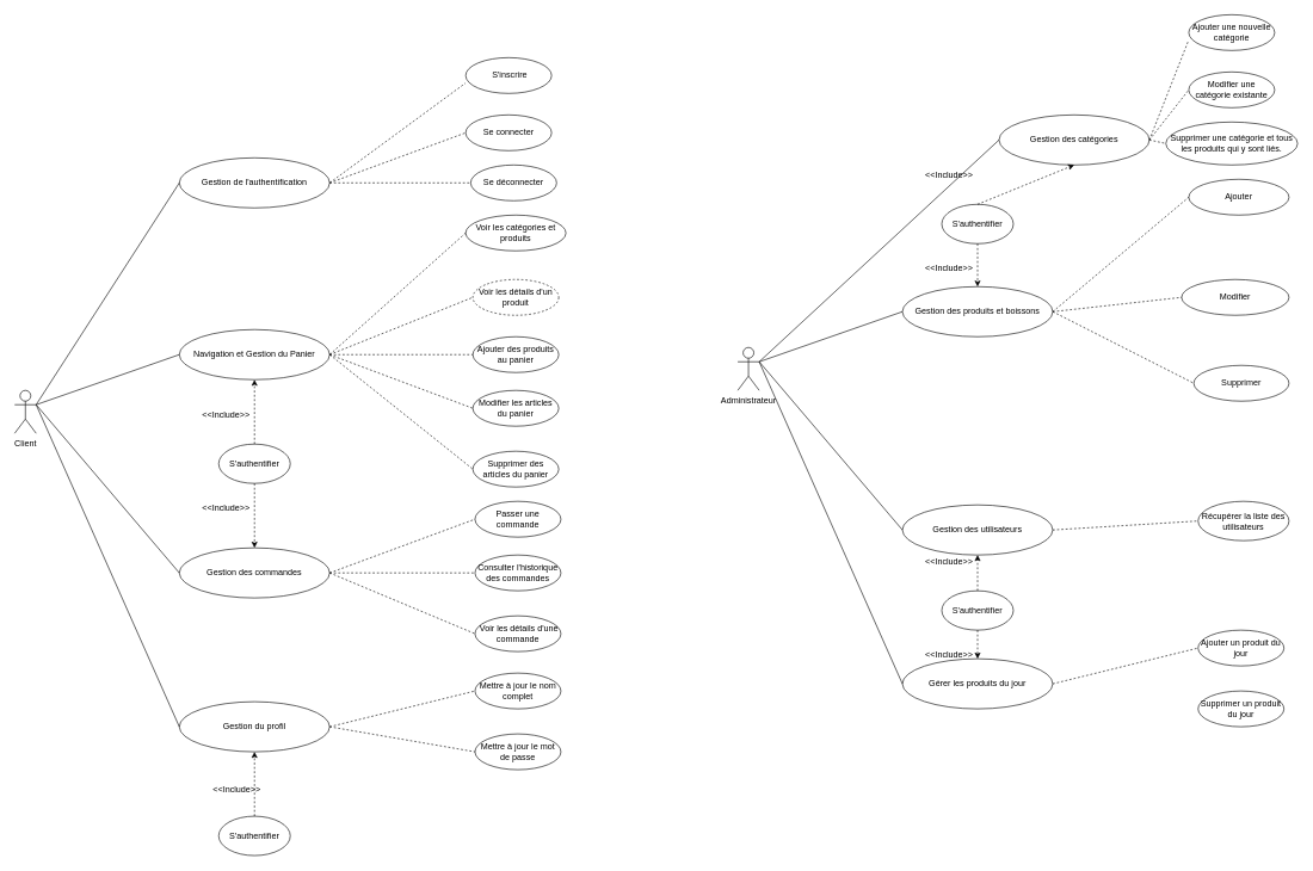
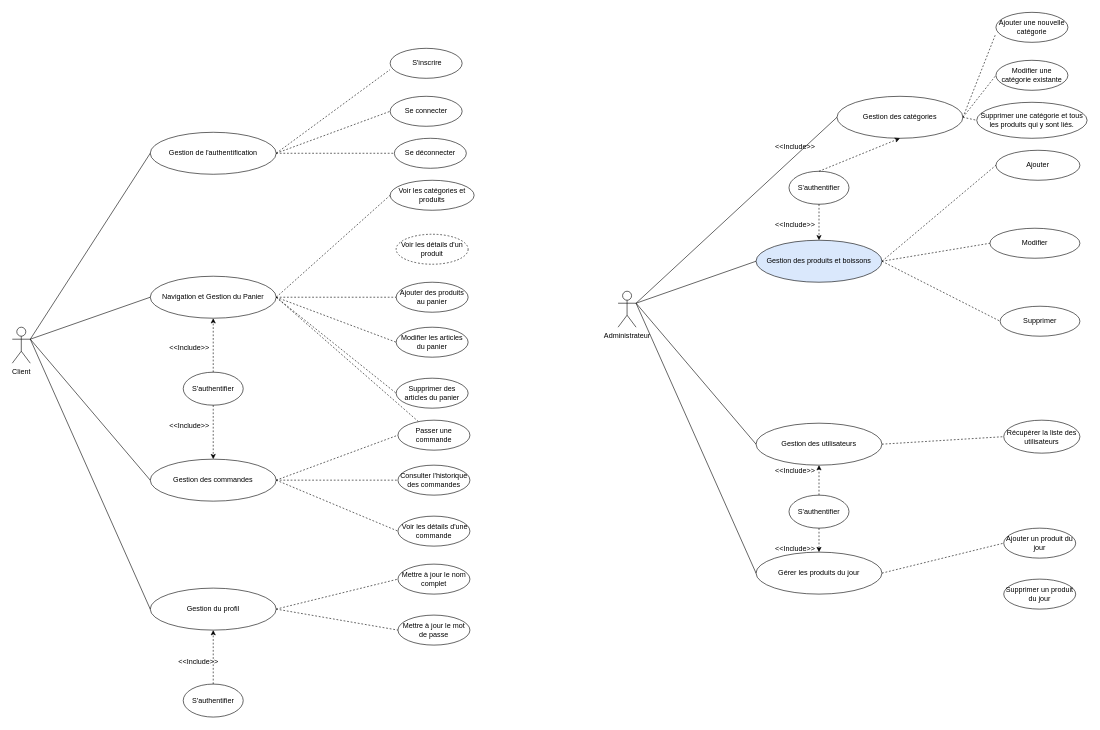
  <mxCell id="0" />
  <mxCell id="1" parent="0" />
  <mxCell id="2" value="Client&lt;div&gt;&lt;br&gt;&lt;/div&gt;" style="shape=umlActor;verticalLabelPosition=bottom;verticalAlign=top;html=1;outlineConnect=0;" vertex="1" parent="1"><mxGeometry x="20" y="545" width="30" height="60" as="geometry" /></mxCell>
  <mxCell id="3" value="Gestion de l'authentification" style="ellipse;whiteSpace=wrap;html=1;" vertex="1" parent="1"><mxGeometry x="250" y="220" width="210" height="70" as="geometry" /></mxCell>
  <mxCell id="4" value="&amp;nbsp;S'inscrire" style="ellipse;whiteSpace=wrap;html=1;" vertex="1" parent="1"><mxGeometry x="650" y="80" width="120" height="50" as="geometry" /></mxCell>
  <mxCell id="5" value="Se déconnecter" style="ellipse;whiteSpace=wrap;html=1;" vertex="1" parent="1"><mxGeometry x="657" y="230" width="120" height="50" as="geometry" /></mxCell>
  <mxCell id="6" value="Se connecter" style="ellipse;whiteSpace=wrap;html=1;" vertex="1" parent="1"><mxGeometry x="650" y="160" width="120" height="50" as="geometry" /></mxCell>
  <mxCell id="7" value="S'authentifier" style="ellipse;whiteSpace=wrap;html=1;" vertex="1" parent="1"><mxGeometry x="305" y="620" width="100" height="55" as="geometry" /></mxCell>
  <mxCell id="8" value="Navigation et Gestion du Panier" style="ellipse;whiteSpace=wrap;html=1;" vertex="1" parent="1"><mxGeometry x="250" y="460" width="210" height="70" as="geometry" /></mxCell>
  <mxCell id="9" value="Gestion des commandes" style="ellipse;whiteSpace=wrap;html=1;" vertex="1" parent="1"><mxGeometry x="250" y="765" width="210" height="70" as="geometry" /></mxCell>
  <mxCell id="10" value="Gestion du profil" style="ellipse;whiteSpace=wrap;html=1;" vertex="1" parent="1"><mxGeometry x="250" y="980" width="210" height="70" as="geometry" /></mxCell>
  <mxCell id="11" value="Voir les catégories et produits" style="ellipse;whiteSpace=wrap;html=1;" vertex="1" parent="1"><mxGeometry x="650" y="300" width="140" height="50" as="geometry" /></mxCell>
  <mxCell id="12" value="Ajouter des produits au panier" style="ellipse;whiteSpace=wrap;html=1;" vertex="1" parent="1"><mxGeometry x="660" y="470" width="120" height="50" as="geometry" /></mxCell>
  <mxCell id="13" value="Voir les détails d'un produit" style="ellipse;whiteSpace=wrap;html=1;dashed=1;" vertex="1" parent="1"><mxGeometry x="660" y="390" width="120" height="50" as="geometry" /></mxCell>
  <mxCell id="14" value="Modifier les articles du panier" style="ellipse;whiteSpace=wrap;html=1;" vertex="1" parent="1"><mxGeometry x="660" y="545" width="120" height="50" as="geometry" /></mxCell>
  <mxCell id="15" value="Supprimer des articles du panier" style="ellipse;whiteSpace=wrap;html=1;" vertex="1" parent="1"><mxGeometry x="660" y="630" width="120" height="50" as="geometry" /></mxCell>
  <mxCell id="16" value="" style="endArrow=none;html=1;rounded=0;entryX=-0.002;entryY=0.711;entryDx=0;entryDy=0;entryPerimeter=0;exitX=1;exitY=0.5;exitDx=0;exitDy=0;dashed=1;" edge="1" parent="1" source="3" target="4"><mxGeometry width="50" height="50" relative="1" as="geometry"><mxPoint x="600" y="280" as="sourcePoint" /><mxPoint x="650" y="230" as="targetPoint" /></mxGeometry></mxCell>
  <mxCell id="17" value="" style="endArrow=none;html=1;rounded=0;entryX=0;entryY=0.5;entryDx=0;entryDy=0;exitX=1;exitY=0.5;exitDx=0;exitDy=0;dashed=1;" edge="1" parent="1" source="3" target="6"><mxGeometry width="50" height="50" relative="1" as="geometry"><mxPoint x="600" y="280" as="sourcePoint" /><mxPoint x="650" y="230" as="targetPoint" /></mxGeometry></mxCell>
  <mxCell id="18" value="" style="endArrow=none;html=1;rounded=0;entryX=0;entryY=0.5;entryDx=0;entryDy=0;exitX=1;exitY=0.5;exitDx=0;exitDy=0;dashed=1;" edge="1" parent="1" source="3" target="5"><mxGeometry width="50" height="50" relative="1" as="geometry"><mxPoint x="600" y="280" as="sourcePoint" /><mxPoint x="650" y="230" as="targetPoint" /></mxGeometry></mxCell>
  <mxCell id="19" value="" style="endArrow=none;html=1;rounded=0;entryX=0;entryY=0.5;entryDx=0;entryDy=0;exitX=1;exitY=0.5;exitDx=0;exitDy=0;dashed=1;" edge="1" parent="1" source="8" target="11"><mxGeometry width="50" height="50" relative="1" as="geometry"><mxPoint x="460" y="760" as="sourcePoint" /><mxPoint x="510" y="710" as="targetPoint" /></mxGeometry></mxCell>
- <mxCell id="20" value="" style="endArrow=none;html=1;rounded=0;entryX=0;entryY=0.5;entryDx=0;entryDy=0;exitX=1;exitY=0.5;exitDx=0;exitDy=0;dashed=1;" edge="1" parent="1" source="8" target="13"><mxGeometry width="50" height="50" relative="1" as="geometry"><mxPoint x="460" y="760" as="sourcePoint" /><mxPoint x="510" y="710" as="targetPoint" /></mxGeometry></mxCell>
+ <mxCell id="20" value="" style="endArrow=none;html=1;rounded=0;exitX=1;exitY=0.5;exitDx=0;exitDy=0;dashed=1;" edge="1" parent="1" source="8" target="24"><mxGeometry width="50" height="50" relative="1" as="geometry"><mxPoint x="460" y="760" as="sourcePoint" /><mxPoint x="510" y="710" as="targetPoint" /></mxGeometry></mxCell>
  <mxCell id="21" value="" style="endArrow=none;html=1;rounded=0;entryX=0;entryY=0.5;entryDx=0;entryDy=0;exitX=1;exitY=0.5;exitDx=0;exitDy=0;dashed=1;" edge="1" parent="1" source="8" target="12"><mxGeometry width="50" height="50" relative="1" as="geometry"><mxPoint x="460" y="760" as="sourcePoint" /><mxPoint x="510" y="710" as="targetPoint" /></mxGeometry></mxCell>
  <mxCell id="22" value="" style="endArrow=none;html=1;rounded=0;entryX=0;entryY=0.5;entryDx=0;entryDy=0;exitX=1;exitY=0.5;exitDx=0;exitDy=0;dashed=1;" edge="1" parent="1" source="8" target="14"><mxGeometry width="50" height="50" relative="1" as="geometry"><mxPoint x="460" y="760" as="sourcePoint" /><mxPoint x="510" y="710" as="targetPoint" /></mxGeometry></mxCell>
  <mxCell id="23" value="" style="endArrow=none;html=1;rounded=0;entryX=0;entryY=0.5;entryDx=0;entryDy=0;exitX=1;exitY=0.5;exitDx=0;exitDy=0;dashed=1;" edge="1" parent="1" source="8" target="15"><mxGeometry width="50" height="50" relative="1" as="geometry"><mxPoint x="460" y="760" as="sourcePoint" /><mxPoint x="510" y="710" as="targetPoint" /></mxGeometry></mxCell>
  <mxCell id="24" value="Passer une commande" style="ellipse;whiteSpace=wrap;html=1;" vertex="1" parent="1"><mxGeometry x="663" y="700" width="120" height="50" as="geometry" /></mxCell>
  <mxCell id="25" value="Consulter l'historique des commandes" style="ellipse;whiteSpace=wrap;html=1;" vertex="1" parent="1"><mxGeometry x="663" y="775" width="120" height="50" as="geometry" /></mxCell>
  <mxCell id="26" value="&amp;nbsp;Voir les détails d'une commande" style="ellipse;whiteSpace=wrap;html=1;" vertex="1" parent="1"><mxGeometry x="663" y="860" width="120" height="50" as="geometry" /></mxCell>
  <mxCell id="27" value="Mettre à jour le nom complet" style="ellipse;whiteSpace=wrap;html=1;" vertex="1" parent="1"><mxGeometry x="663" y="940" width="120" height="50" as="geometry" /></mxCell>
  <mxCell id="28" value="Mettre à jour le mot de passe" style="ellipse;whiteSpace=wrap;html=1;" vertex="1" parent="1"><mxGeometry x="663" y="1025" width="120" height="50" as="geometry" /></mxCell>
  <mxCell id="29" value="" style="endArrow=none;html=1;rounded=0;entryX=0;entryY=0.5;entryDx=0;entryDy=0;exitX=1;exitY=0.5;exitDx=0;exitDy=0;dashed=1;" edge="1" parent="1" source="9" target="24"><mxGeometry width="50" height="50" relative="1" as="geometry"><mxPoint x="490" y="940" as="sourcePoint" /><mxPoint x="540" y="890" as="targetPoint" /></mxGeometry></mxCell>
  <mxCell id="30" value="" style="endArrow=none;html=1;rounded=0;entryX=0;entryY=0.5;entryDx=0;entryDy=0;exitX=1;exitY=0.5;exitDx=0;exitDy=0;dashed=1;" edge="1" parent="1" source="9" target="25"><mxGeometry width="50" height="50" relative="1" as="geometry"><mxPoint x="490" y="940" as="sourcePoint" /><mxPoint x="540" y="890" as="targetPoint" /></mxGeometry></mxCell>
  <mxCell id="31" value="" style="endArrow=none;html=1;rounded=0;entryX=0;entryY=0.5;entryDx=0;entryDy=0;exitX=1;exitY=0.5;exitDx=0;exitDy=0;dashed=1;" edge="1" parent="1" source="9" target="26"><mxGeometry width="50" height="50" relative="1" as="geometry"><mxPoint x="490" y="940" as="sourcePoint" /><mxPoint x="540" y="890" as="targetPoint" /></mxGeometry></mxCell>
  <mxCell id="32" value="" style="endArrow=none;html=1;rounded=0;entryX=0;entryY=0.5;entryDx=0;entryDy=0;exitX=1;exitY=0.5;exitDx=0;exitDy=0;dashed=1;" edge="1" parent="1" source="10" target="27"><mxGeometry width="50" height="50" relative="1" as="geometry"><mxPoint x="490" y="1040" as="sourcePoint" /><mxPoint x="540" y="990" as="targetPoint" /></mxGeometry></mxCell>
  <mxCell id="33" value="" style="endArrow=none;html=1;rounded=0;entryX=0;entryY=0.5;entryDx=0;entryDy=0;exitX=1;exitY=0.5;exitDx=0;exitDy=0;dashed=1;" edge="1" parent="1" source="10" target="28"><mxGeometry width="50" height="50" relative="1" as="geometry"><mxPoint x="490" y="1040" as="sourcePoint" /><mxPoint x="540" y="990" as="targetPoint" /></mxGeometry></mxCell>
  <mxCell id="34" value="" style="endArrow=none;html=1;rounded=0;entryX=0;entryY=0.5;entryDx=0;entryDy=0;exitX=1;exitY=0.333;exitDx=0;exitDy=0;exitPerimeter=0;" edge="1" parent="1" source="2" target="3"><mxGeometry width="50" height="50" relative="1" as="geometry"><mxPoint x="200" y="590" as="sourcePoint" /><mxPoint x="250" y="540" as="targetPoint" /></mxGeometry></mxCell>
  <mxCell id="35" value="" style="endArrow=none;html=1;rounded=0;entryX=0;entryY=0.5;entryDx=0;entryDy=0;exitX=1;exitY=0.333;exitDx=0;exitDy=0;exitPerimeter=0;" edge="1" parent="1" source="2" target="8"><mxGeometry width="50" height="50" relative="1" as="geometry"><mxPoint x="200" y="590" as="sourcePoint" /><mxPoint x="250" y="540" as="targetPoint" /></mxGeometry></mxCell>
  <mxCell id="36" value="" style="endArrow=none;html=1;rounded=0;entryX=0;entryY=0.5;entryDx=0;entryDy=0;exitX=1;exitY=0.333;exitDx=0;exitDy=0;exitPerimeter=0;" edge="1" parent="1" source="2" target="9"><mxGeometry width="50" height="50" relative="1" as="geometry"><mxPoint x="200" y="590" as="sourcePoint" /><mxPoint x="250" y="540" as="targetPoint" /></mxGeometry></mxCell>
  <mxCell id="37" value="" style="endArrow=none;html=1;rounded=0;exitX=1;exitY=0.333;exitDx=0;exitDy=0;exitPerimeter=0;entryX=0;entryY=0.5;entryDx=0;entryDy=0;" edge="1" parent="1" source="2" target="10"><mxGeometry width="50" height="50" relative="1" as="geometry"><mxPoint x="110" y="570" as="sourcePoint" /><mxPoint x="250" y="540" as="targetPoint" /></mxGeometry></mxCell>
  <mxCell id="38" value="&lt;div&gt;Administrateur&lt;/div&gt;" style="shape=umlActor;verticalLabelPosition=bottom;verticalAlign=top;html=1;outlineConnect=0;" vertex="1" parent="1"><mxGeometry x="1030" y="485" width="30" height="60" as="geometry" /></mxCell>
  <mxCell id="39" value="Gestion des catégories" style="ellipse;whiteSpace=wrap;html=1;" vertex="1" parent="1"><mxGeometry x="1395" y="160" width="210" height="70" as="geometry" /></mxCell>
  <mxCell id="40" value="Ajouter une nouvelle catégorie" style="ellipse;whiteSpace=wrap;html=1;" vertex="1" parent="1"><mxGeometry x="1660" y="20" width="120" height="50" as="geometry" /></mxCell>
  <mxCell id="41" value="Supprimer une catégorie et tous les produits qui y sont liés." style="ellipse;whiteSpace=wrap;html=1;" vertex="1" parent="1"><mxGeometry x="1628" y="170" width="184" height="60" as="geometry" /></mxCell>
  <mxCell id="42" value="Modifier une catégorie existante" style="ellipse;whiteSpace=wrap;html=1;" vertex="1" parent="1"><mxGeometry x="1660" y="100" width="120" height="50" as="geometry" /></mxCell>
- <mxCell id="43" value="Gestion des produits et boissons" style="ellipse;whiteSpace=wrap;html=1;" vertex="1" parent="1"><mxGeometry x="1260" y="400" width="210" height="70" as="geometry" /></mxCell>
+ <mxCell id="43" value="Gestion des produits et boissons" style="ellipse;whiteSpace=wrap;html=1;fillColor=#dae8fc;" vertex="1" parent="1"><mxGeometry x="1260" y="400" width="210" height="70" as="geometry" /></mxCell>
  <mxCell id="44" value="Gestion des utilisateurs" style="ellipse;whiteSpace=wrap;html=1;" vertex="1" parent="1"><mxGeometry x="1260" y="705" width="210" height="70" as="geometry" /></mxCell>
  <mxCell id="45" value="Gérer les produits du jour" style="ellipse;whiteSpace=wrap;html=1;" vertex="1" parent="1"><mxGeometry x="1260" y="920" width="210" height="70" as="geometry" /></mxCell>
  <mxCell id="46" value="Ajouter" style="ellipse;whiteSpace=wrap;html=1;" vertex="1" parent="1"><mxGeometry x="1660" y="250" width="140" height="50" as="geometry" /></mxCell>
  <mxCell id="47" value="Supprimer" style="ellipse;whiteSpace=wrap;html=1;" vertex="1" parent="1"><mxGeometry x="1667" y="510" width="133" height="50" as="geometry" /></mxCell>
- <mxCell id="48" value="Modifier" style="ellipse;whiteSpace=wrap;html=1;" vertex="1" parent="1"><mxGeometry x="1650" y="390" width="150" height="50" as="geometry" /></mxCell>
+ <mxCell id="48" value="Modifier" style="ellipse;whiteSpace=wrap;html=1;" vertex="1" parent="1"><mxGeometry x="1650" y="380" width="150" height="50" as="geometry" /></mxCell>
  <mxCell id="49" value="" style="endArrow=none;html=1;rounded=0;entryX=-0.002;entryY=0.711;entryDx=0;entryDy=0;entryPerimeter=0;exitX=1;exitY=0.5;exitDx=0;exitDy=0;dashed=1;" edge="1" parent="1" source="39" target="40"><mxGeometry width="50" height="50" relative="1" as="geometry"><mxPoint x="1610" y="220" as="sourcePoint" /><mxPoint x="1660" y="170" as="targetPoint" /></mxGeometry></mxCell>
  <mxCell id="50" value="" style="endArrow=none;html=1;rounded=0;entryX=0;entryY=0.5;entryDx=0;entryDy=0;exitX=1;exitY=0.5;exitDx=0;exitDy=0;dashed=1;" edge="1" parent="1" source="39" target="42"><mxGeometry width="50" height="50" relative="1" as="geometry"><mxPoint x="1610" y="220" as="sourcePoint" /><mxPoint x="1660" y="170" as="targetPoint" /></mxGeometry></mxCell>
  <mxCell id="51" value="" style="endArrow=none;html=1;rounded=0;entryX=0;entryY=0.5;entryDx=0;entryDy=0;exitX=1;exitY=0.5;exitDx=0;exitDy=0;dashed=1;" edge="1" parent="1" source="39" target="41"><mxGeometry width="50" height="50" relative="1" as="geometry"><mxPoint x="1610" y="220" as="sourcePoint" /><mxPoint x="1660" y="170" as="targetPoint" /></mxGeometry></mxCell>
  <mxCell id="52" value="" style="endArrow=none;html=1;rounded=0;entryX=0;entryY=0.5;entryDx=0;entryDy=0;exitX=1;exitY=0.5;exitDx=0;exitDy=0;dashed=1;" edge="1" parent="1" source="43" target="46"><mxGeometry width="50" height="50" relative="1" as="geometry"><mxPoint x="1470" y="700" as="sourcePoint" /><mxPoint x="1520" y="650" as="targetPoint" /></mxGeometry></mxCell>
  <mxCell id="53" value="" style="endArrow=none;html=1;rounded=0;entryX=0;entryY=0.5;entryDx=0;entryDy=0;exitX=1;exitY=0.5;exitDx=0;exitDy=0;dashed=1;" edge="1" parent="1" source="43" target="48"><mxGeometry width="50" height="50" relative="1" as="geometry"><mxPoint x="1470" y="700" as="sourcePoint" /><mxPoint x="1520" y="650" as="targetPoint" /></mxGeometry></mxCell>
  <mxCell id="54" value="" style="endArrow=none;html=1;rounded=0;entryX=0;entryY=0.5;entryDx=0;entryDy=0;exitX=1;exitY=0.5;exitDx=0;exitDy=0;dashed=1;" edge="1" parent="1" source="43" target="47"><mxGeometry width="50" height="50" relative="1" as="geometry"><mxPoint x="1470" y="700" as="sourcePoint" /><mxPoint x="1520" y="650" as="targetPoint" /></mxGeometry></mxCell>
  <mxCell id="55" value="Récupérer la liste des utilisateurs" style="ellipse;whiteSpace=wrap;html=1;" vertex="1" parent="1"><mxGeometry x="1673" y="700" width="127" height="55" as="geometry" /></mxCell>
  <mxCell id="56" value="Ajouter un produit du jour" style="ellipse;whiteSpace=wrap;html=1;" vertex="1" parent="1"><mxGeometry x="1673" y="880" width="120" height="50" as="geometry" /></mxCell>
  <mxCell id="57" value="Supprimer un produit du jour" style="ellipse;whiteSpace=wrap;html=1;" vertex="1" parent="1"><mxGeometry x="1673" y="965" width="120" height="50" as="geometry" /></mxCell>
  <mxCell id="58" value="" style="endArrow=none;html=1;rounded=0;entryX=0;entryY=0.5;entryDx=0;entryDy=0;exitX=1;exitY=0.5;exitDx=0;exitDy=0;dashed=1;" edge="1" parent="1" source="44" target="55"><mxGeometry width="50" height="50" relative="1" as="geometry"><mxPoint x="1500" y="880" as="sourcePoint" /><mxPoint x="1550" y="830" as="targetPoint" /></mxGeometry></mxCell>
  <mxCell id="59" value="" style="endArrow=none;html=1;rounded=0;entryX=0;entryY=0.5;entryDx=0;entryDy=0;exitX=1;exitY=0.5;exitDx=0;exitDy=0;dashed=1;" edge="1" parent="1" source="45" target="56"><mxGeometry width="50" height="50" relative="1" as="geometry"><mxPoint x="1500" y="980" as="sourcePoint" /><mxPoint x="1550" y="930" as="targetPoint" /></mxGeometry></mxCell>
  <mxCell id="60" value="" style="endArrow=none;html=1;rounded=0;entryX=0;entryY=0.5;entryDx=0;entryDy=0;exitX=1;exitY=0.333;exitDx=0;exitDy=0;exitPerimeter=0;" edge="1" parent="1" source="38" target="39"><mxGeometry width="50" height="50" relative="1" as="geometry"><mxPoint x="1210" y="530" as="sourcePoint" /><mxPoint x="1260" y="480" as="targetPoint" /></mxGeometry></mxCell>
  <mxCell id="61" value="" style="endArrow=none;html=1;rounded=0;entryX=0;entryY=0.5;entryDx=0;entryDy=0;exitX=1;exitY=0.333;exitDx=0;exitDy=0;exitPerimeter=0;" edge="1" parent="1" source="38" target="43"><mxGeometry width="50" height="50" relative="1" as="geometry"><mxPoint x="1210" y="530" as="sourcePoint" /><mxPoint x="1260" y="480" as="targetPoint" /></mxGeometry></mxCell>
  <mxCell id="62" value="" style="endArrow=none;html=1;rounded=0;entryX=0;entryY=0.5;entryDx=0;entryDy=0;exitX=1;exitY=0.333;exitDx=0;exitDy=0;exitPerimeter=0;" edge="1" parent="1" source="38" target="44"><mxGeometry width="50" height="50" relative="1" as="geometry"><mxPoint x="1210" y="530" as="sourcePoint" /><mxPoint x="1260" y="480" as="targetPoint" /></mxGeometry></mxCell>
  <mxCell id="63" value="" style="endArrow=none;html=1;rounded=0;exitX=1;exitY=0.333;exitDx=0;exitDy=0;exitPerimeter=0;entryX=0;entryY=0.5;entryDx=0;entryDy=0;" edge="1" parent="1" source="38" target="45"><mxGeometry width="50" height="50" relative="1" as="geometry"><mxPoint x="1120" y="510" as="sourcePoint" /><mxPoint x="1260" y="480" as="targetPoint" /></mxGeometry></mxCell>
  <mxCell id="64" value="" style="endArrow=classic;html=1;rounded=0;entryX=0.5;entryY=1;entryDx=0;entryDy=0;exitX=0.5;exitY=0;exitDx=0;exitDy=0;dashed=1;" edge="1" parent="1" source="7" target="8"><mxGeometry width="50" height="50" relative="1" as="geometry"><mxPoint x="600" y="520" as="sourcePoint" /><mxPoint x="650" y="470" as="targetPoint" /></mxGeometry></mxCell>
  <mxCell id="65" value="" style="endArrow=classic;html=1;rounded=0;entryX=0.5;entryY=0;entryDx=0;entryDy=0;exitX=0.5;exitY=1;exitDx=0;exitDy=0;dashed=1;" edge="1" parent="1" source="7" target="9"><mxGeometry width="50" height="50" relative="1" as="geometry"><mxPoint x="600" y="740" as="sourcePoint" /><mxPoint x="650" y="690" as="targetPoint" /></mxGeometry></mxCell>
  <mxCell id="66" value="&amp;lt;&amp;lt;Include&amp;gt;&amp;gt;" style="text;html=1;align=center;verticalAlign=middle;resizable=0;points=[];autosize=1;strokeColor=none;fillColor=none;" vertex="1" parent="1"><mxGeometry x="270" y="565" width="90" height="30" as="geometry" /></mxCell>
  <mxCell id="67" value="S'authentifier" style="ellipse;whiteSpace=wrap;html=1;" vertex="1" parent="1"><mxGeometry x="305" y="1140" width="100" height="55" as="geometry" /></mxCell>
  <mxCell id="68" value="" style="endArrow=classic;html=1;rounded=0;entryX=0.5;entryY=1;entryDx=0;entryDy=0;exitX=0.5;exitY=0;exitDx=0;exitDy=0;dashed=1;" edge="1" parent="1" source="67" target="10"><mxGeometry width="50" height="50" relative="1" as="geometry"><mxPoint x="600" y="1040" as="sourcePoint" /><mxPoint x="355" y="1050" as="targetPoint" /></mxGeometry></mxCell>
  <mxCell id="69" value="&amp;lt;&amp;lt;Include&amp;gt;&amp;gt;" style="text;html=1;align=center;verticalAlign=middle;resizable=0;points=[];autosize=1;strokeColor=none;fillColor=none;" vertex="1" parent="1"><mxGeometry x="285" y="1088" width="90" height="30" as="geometry" /></mxCell>
  <mxCell id="70" value="&amp;lt;&amp;lt;Include&amp;gt;&amp;gt;" style="text;html=1;align=center;verticalAlign=middle;resizable=0;points=[];autosize=1;strokeColor=none;fillColor=none;" vertex="1" parent="1"><mxGeometry x="270" y="695" width="90" height="30" as="geometry" /></mxCell>
  <mxCell id="71" value="S'authentifier" style="ellipse;whiteSpace=wrap;html=1;" vertex="1" parent="1"><mxGeometry x="1315" y="825" width="100" height="55" as="geometry" /></mxCell>
  <mxCell id="72" value="" style="endArrow=classic;html=1;rounded=0;entryX=0.5;entryY=1;entryDx=0;entryDy=0;exitX=0.5;exitY=0;exitDx=0;exitDy=0;dashed=1;" edge="1" parent="1" source="71" target="44"><mxGeometry width="50" height="50" relative="1" as="geometry"><mxPoint x="1330" y="745" as="sourcePoint" /><mxPoint x="1085" y="755" as="targetPoint" /></mxGeometry></mxCell>
  <mxCell id="73" value="" style="endArrow=classic;html=1;rounded=0;entryX=0.5;entryY=0;entryDx=0;entryDy=0;exitX=0.5;exitY=1;exitDx=0;exitDy=0;dashed=1;" edge="1" parent="1" source="71" target="45"><mxGeometry width="50" height="50" relative="1" as="geometry"><mxPoint x="1330" y="965" as="sourcePoint" /><mxPoint x="1085" y="990" as="targetPoint" /></mxGeometry></mxCell>
  <mxCell id="74" value="&amp;lt;&amp;lt;Include&amp;gt;&amp;gt;" style="text;html=1;align=center;verticalAlign=middle;resizable=0;points=[];autosize=1;strokeColor=none;fillColor=none;" vertex="1" parent="1"><mxGeometry x="1280" y="770" width="90" height="30" as="geometry" /></mxCell>
  <mxCell id="75" value="&amp;lt;&amp;lt;Include&amp;gt;&amp;gt;" style="text;html=1;align=center;verticalAlign=middle;resizable=0;points=[];autosize=1;strokeColor=none;fillColor=none;" vertex="1" parent="1"><mxGeometry x="1280" y="900" width="90" height="30" as="geometry" /></mxCell>
  <mxCell id="76" value="S'authentifier" style="ellipse;whiteSpace=wrap;html=1;" vertex="1" parent="1"><mxGeometry x="1315" y="285" width="100" height="55" as="geometry" /></mxCell>
  <mxCell id="77" value="" style="endArrow=classic;html=1;rounded=0;entryX=0.5;entryY=1;entryDx=0;entryDy=0;exitX=0.5;exitY=0;exitDx=0;exitDy=0;dashed=1;" edge="1" parent="1" source="76" target="39"><mxGeometry width="50" height="50" relative="1" as="geometry"><mxPoint x="1307.5" as="sourcePoint" y="140" /><mxPoint x="1062.5" y="150" as="targetPoint" /></mxGeometry></mxCell>
  <mxCell id="78" value="" style="endArrow=classic;html=1;rounded=0;entryX=0.5;entryY=0;entryDx=0;entryDy=0;exitX=0.5;exitY=1;exitDx=0;exitDy=0;dashed=1;" edge="1" parent="1" source="76" target="43"><mxGeometry width="50" height="50" relative="1" as="geometry"><mxPoint x="1307.5" y="360" as="sourcePoint" /><mxPoint x="1062.5" y="385" as="targetPoint" /></mxGeometry></mxCell>
  <mxCell id="79" value="&amp;lt;&amp;lt;Include&amp;gt;&amp;gt;" style="text;html=1;align=center;verticalAlign=middle;resizable=0;points=[];autosize=1;strokeColor=none;fillColor=none;" vertex="1" parent="1"><mxGeometry x="1280" y="230" width="90" height="30" as="geometry" /></mxCell>
  <mxCell id="80" value="&amp;lt;&amp;lt;Include&amp;gt;&amp;gt;" style="text;html=1;align=center;verticalAlign=middle;resizable=0;points=[];autosize=1;strokeColor=none;fillColor=none;" vertex="1" parent="1"><mxGeometry x="1280" y="360" width="90" height="30" as="geometry" /></mxCell>
